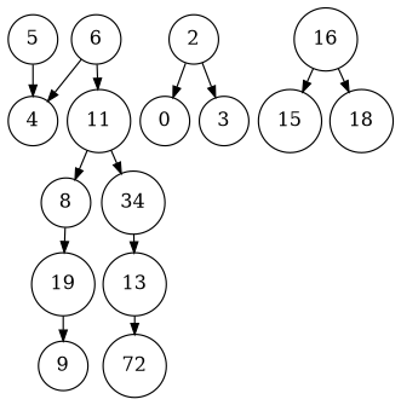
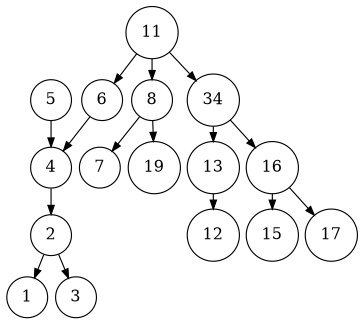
  digraph {
    nodesep=0.1
    ranksep=0.2
    node [shape=circle]
    edge [arrowsize=0.8]
    6
    4
    11
    2
    8
    n6 [label=34]
-   1 [label=0]
+   1
    3
    5
+   7
    n11 [label=19]
    13
    16
-   9
-   12 [label=72]
+   12
    15
-   17 [label=18]
+   17
    6 -> 4
-   6 -> 11
+   11 -> 6
+   4 -> 2
    11 -> 8
    11 -> n6
    2 -> 1
    2 -> 3
+   8 -> 7
    8 -> n11
    n6 -> 13
+   n6 -> 16
    5 -> 4
-   n11 -> 9
    13 -> 12
    16 -> 15
    16 -> 17
  }
